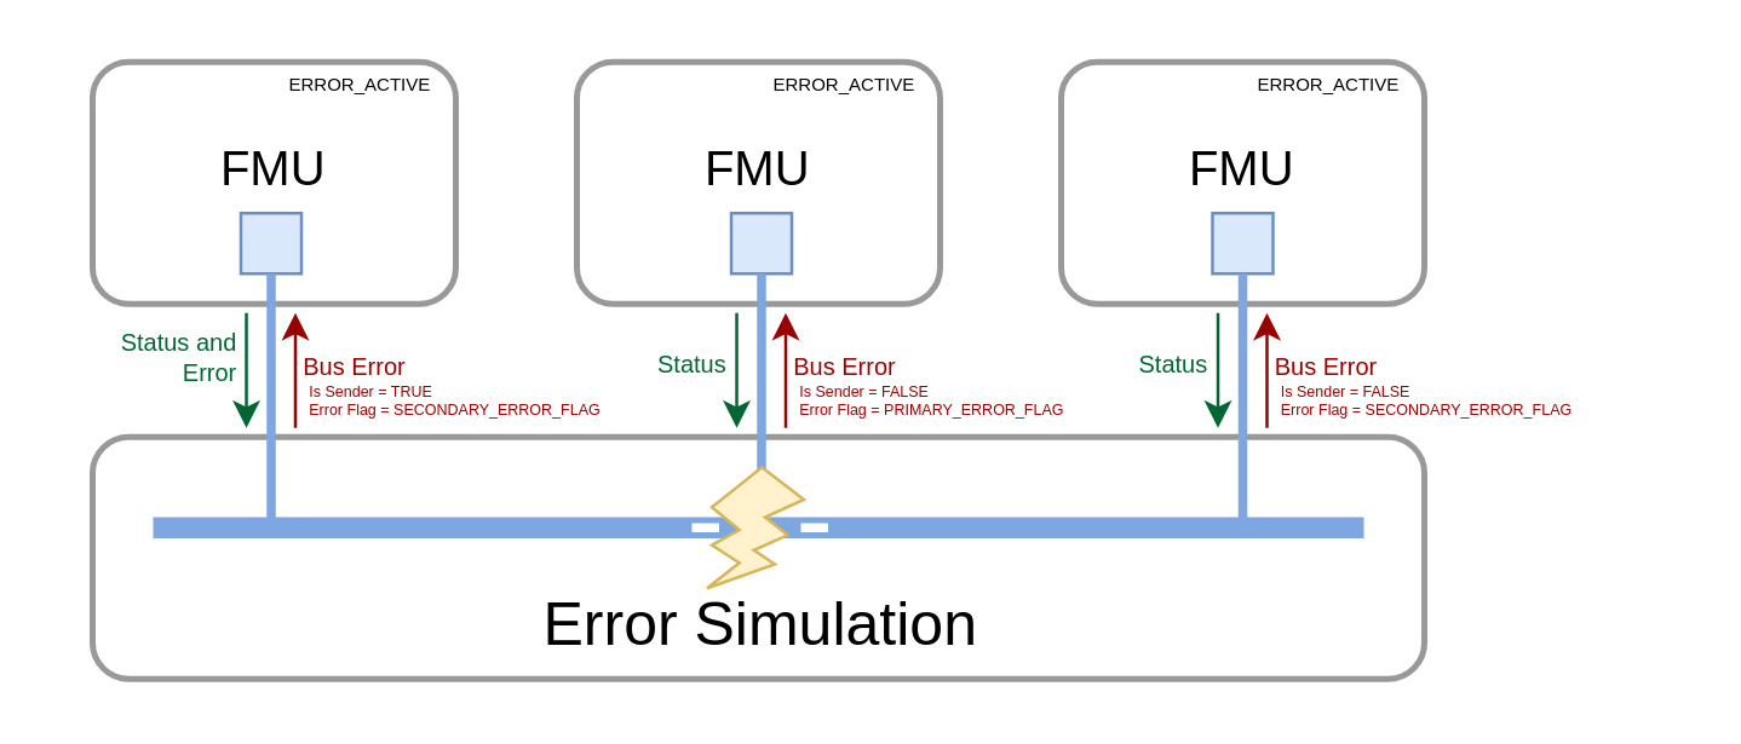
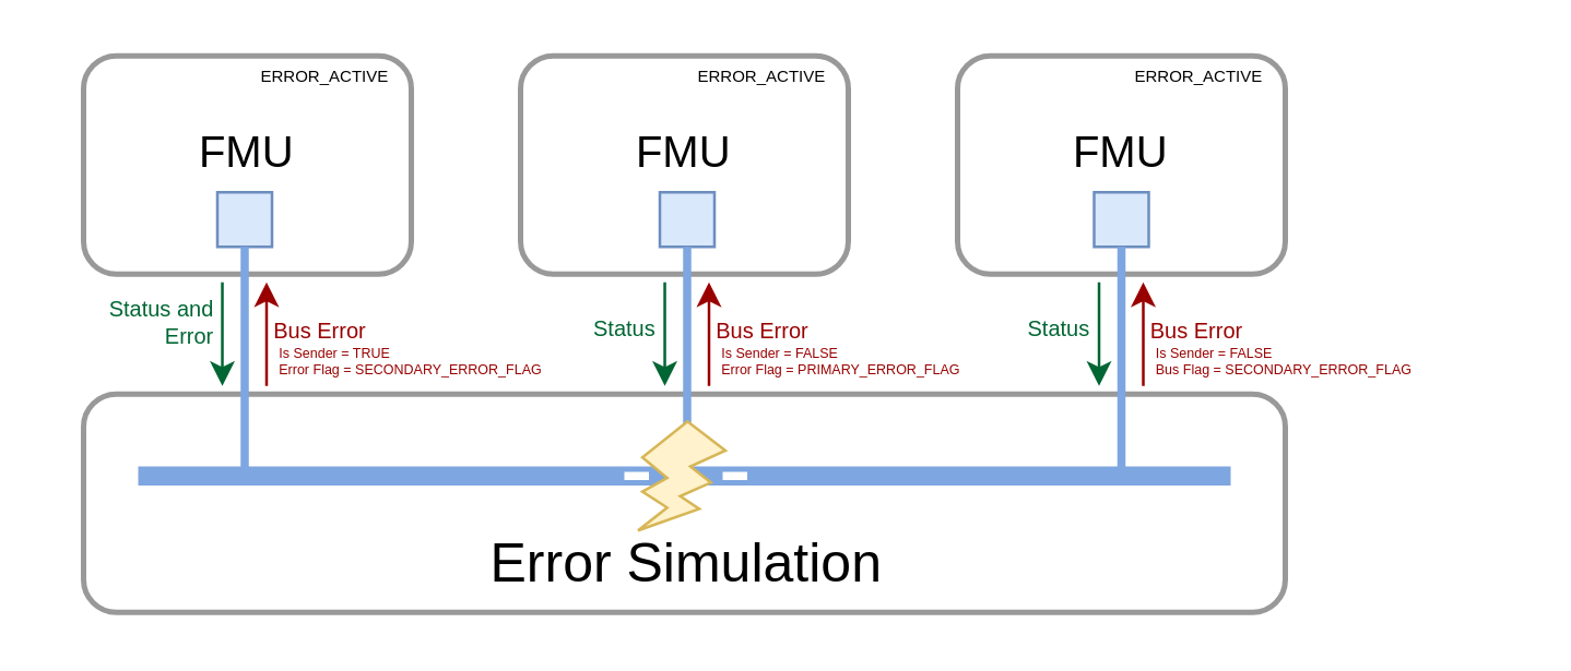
  <mxCell id="0" />
  <mxCell id="1" parent="0" />
  <mxCell id="2" value="" style="rounded=1;whiteSpace=wrap;html=1;strokeColor=#999999;strokeWidth=2;" parent="1" vertex="1"><mxGeometry x="30" y="20" width="120" height="80" as="geometry" /></mxCell>
  <mxCell id="3" value="" style="rounded=1;whiteSpace=wrap;html=1;strokeColor=#999999;strokeWidth=2;" parent="1" vertex="1"><mxGeometry x="190" y="20" width="120" height="80" as="geometry" /></mxCell>
  <mxCell id="4" value="" style="rounded=0;whiteSpace=wrap;html=1;fillColor=#dae8fc;strokeColor=#6c8ebf;" parent="1" vertex="1"><mxGeometry x="79" y="70" width="20" height="20" as="geometry" /></mxCell>
  <mxCell id="5" value="" style="rounded=0;whiteSpace=wrap;html=1;fillColor=#dae8fc;strokeColor=#6c8ebf;" parent="1" vertex="1"><mxGeometry x="241" y="70" width="20" height="20" as="geometry" /></mxCell>
  <mxCell id="6" value="&lt;div style=&quot;font-size: 16px;&quot;&gt;&lt;font style=&quot;font-size: 16px;&quot;&gt;FMU&lt;/font&gt;&lt;/div&gt;" style="text;html=1;strokeColor=none;fillColor=none;align=center;verticalAlign=middle;whiteSpace=wrap;rounded=0;fontSize=20;" parent="1" vertex="1"><mxGeometry x="60" y="40" width="60" height="30" as="geometry" /></mxCell>
  <mxCell id="7" value="&lt;div style=&quot;font-size: 16px;&quot;&gt;&lt;font style=&quot;font-size: 16px;&quot;&gt;FMU&lt;/font&gt;&lt;/div&gt;" style="text;html=1;strokeColor=none;fillColor=none;align=center;verticalAlign=middle;whiteSpace=wrap;rounded=0;fontSize=20;" parent="1" vertex="1"><mxGeometry x="220" y="40" width="60" height="30" as="geometry" /></mxCell>
  <mxCell id="8" value="" style="rounded=1;whiteSpace=wrap;html=1;strokeColor=#999999;strokeWidth=2;" parent="1" vertex="1"><mxGeometry x="30" y="144" width="440" height="80" as="geometry" /></mxCell>
  <mxCell id="9" value="" style="endArrow=none;html=1;fontSize=20;fillColor=#b1ddf0;strokeColor=#7EA6E0;rounded=0;strokeWidth=7;movable=1;resizable=1;rotatable=1;deletable=1;editable=1;connectable=1;" parent="1" edge="1"><mxGeometry width="50" height="50" relative="1" as="geometry"><mxPoint x="450" y="174" as="sourcePoint" /><mxPoint x="50" y="174" as="targetPoint" /><Array as="points"><mxPoint x="280" y="174" /><mxPoint x="100" y="174" /></Array></mxGeometry></mxCell>
  <mxCell id="10" value="" style="endArrow=none;html=1;rounded=0;entryX=0.5;entryY=1;entryDx=0;entryDy=0;strokeWidth=3;strokeColor=#7EA6E0;" parent="1" target="4" edge="1"><mxGeometry width="50" height="50" relative="1" as="geometry"><mxPoint x="89" y="174" as="sourcePoint" /><mxPoint x="68.5" y="124" as="targetPoint" /></mxGeometry></mxCell>
  <mxCell id="11" value="" style="endArrow=none;html=1;rounded=0;entryX=0.5;entryY=1;entryDx=0;entryDy=0;strokeWidth=3;strokeColor=#7EA6E0;" parent="1" target="5" edge="1"><mxGeometry width="50" height="50" relative="1" as="geometry"><mxPoint x="251" y="174" as="sourcePoint" /><mxPoint x="270.66" y="114" as="targetPoint" /></mxGeometry></mxCell>
  <mxCell id="12" value="&lt;font style=&quot;font-size: 20px;&quot;&gt;Error Simulation&lt;/font&gt;" style="text;html=1;strokeColor=none;fillColor=none;align=center;verticalAlign=middle;whiteSpace=wrap;rounded=0;movable=1;resizable=1;rotatable=1;deletable=1;editable=1;connectable=1;fontSize=20;" parent="1" vertex="1"><mxGeometry x="51" y="190" width="400" height="30" as="geometry" /></mxCell>
  <mxCell id="13" value="" style="endArrow=none;html=1;rounded=0;strokeColor=#FFFFFF;strokeWidth=3;fontSize=16;dashed=1;" parent="1" edge="1"><mxGeometry width="50" height="50" relative="1" as="geometry"><mxPoint x="228" y="174" as="sourcePoint" /><mxPoint x="273" y="174" as="targetPoint" /></mxGeometry></mxCell>
  <mxCell id="14" value="" style="rounded=1;whiteSpace=wrap;html=1;strokeColor=#999999;strokeWidth=2;" parent="1" vertex="1"><mxGeometry x="350" y="20" width="120" height="80" as="geometry" /></mxCell>
  <mxCell id="15" value="" style="rounded=0;whiteSpace=wrap;html=1;fillColor=#dae8fc;strokeColor=#6c8ebf;" parent="1" vertex="1"><mxGeometry x="400" y="70" width="20" height="20" as="geometry" /></mxCell>
  <mxCell id="16" value="&lt;div style=&quot;font-size: 16px;&quot;&gt;&lt;font style=&quot;font-size: 16px;&quot;&gt;FMU&lt;/font&gt;&lt;/div&gt;" style="text;html=1;strokeColor=none;fillColor=none;align=center;verticalAlign=middle;whiteSpace=wrap;rounded=0;fontSize=20;" parent="1" vertex="1"><mxGeometry x="380" y="40" width="60" height="30" as="geometry" /></mxCell>
  <mxCell id="17" value="" style="endArrow=none;html=1;rounded=0;entryX=0.5;entryY=1;entryDx=0;entryDy=0;strokeWidth=3;strokeColor=#7EA6E0;" parent="1" target="15" edge="1"><mxGeometry width="50" height="50" relative="1" as="geometry"><mxPoint x="410" y="174" as="sourcePoint" /><mxPoint x="429.66" y="114" as="targetPoint" /></mxGeometry></mxCell>
  <mxCell id="18" value="" style="endArrow=classic;html=1;rounded=0;fontSize=8;endSize=6;strokeColor=#006633;" parent="1" edge="1"><mxGeometry width="50" height="50" relative="1" as="geometry"><mxPoint x="80.81" y="103" as="sourcePoint" /><mxPoint x="80.81" y="141" as="targetPoint" /></mxGeometry></mxCell>
  <mxCell id="19" value="Status and&lt;br&gt;Error" style="text;html=1;strokeColor=none;fillColor=none;align=right;verticalAlign=middle;whiteSpace=wrap;rounded=0;fontSize=8;fontColor=#006633;" parent="1" vertex="1"><mxGeometry x="20" y="113" width="60" height="10" as="geometry" /></mxCell>
  <mxCell id="20" value="" style="endArrow=none;html=1;rounded=0;fontSize=8;endSize=6;startArrow=classic;startFill=1;endFill=0;fillColor=#f8cecc;strokeColor=#990000;" parent="1" edge="1"><mxGeometry width="50" height="50" relative="1" as="geometry"><mxPoint x="259" y="103" as="sourcePoint" /><mxPoint x="259" y="141" as="targetPoint" /></mxGeometry></mxCell>
  <mxCell id="21" value="Bus Error" style="text;html=1;strokeColor=none;fillColor=none;align=left;verticalAlign=middle;whiteSpace=wrap;rounded=0;fontSize=8;fontColor=#990000;" parent="1" vertex="1"><mxGeometry x="260" y="116" width="90" height="10" as="geometry" /></mxCell>
  <mxCell id="22" value="" style="endArrow=none;html=1;rounded=0;fontSize=8;endSize=6;startArrow=classic;startFill=1;endFill=0;fillColor=#f8cecc;strokeColor=#990000;" parent="1" edge="1"><mxGeometry width="50" height="50" relative="1" as="geometry"><mxPoint x="418" y="103" as="sourcePoint" /><mxPoint x="418" y="141" as="targetPoint" /></mxGeometry></mxCell>
  <mxCell id="23" value="" style="endArrow=none;html=1;rounded=0;fontSize=8;endSize=6;startArrow=classic;startFill=1;endFill=0;fillColor=#f8cecc;strokeColor=#990000;" parent="1" edge="1"><mxGeometry width="50" height="50" relative="1" as="geometry"><mxPoint x="97" y="103" as="sourcePoint" /><mxPoint x="97" y="141" as="targetPoint" /></mxGeometry></mxCell>
  <mxCell id="24" value="" style="verticalLabelPosition=bottom;verticalAlign=top;html=1;shape=mxgraph.basic.flash;fontSize=8;fillColor=#fff2cc;strokeColor=#d6b656;" parent="1" vertex="1"><mxGeometry x="233" y="154" width="32" height="40" as="geometry" /></mxCell>
  <mxCell id="25" value="Is Sender = FALSE&lt;br style=&quot;font-size: 5px;&quot;&gt;Error Flag =&amp;nbsp;PRIMARY_ERROR_FLAG" style="text;html=1;strokeColor=none;fillColor=none;align=left;verticalAlign=middle;whiteSpace=wrap;rounded=0;fontSize=5;fontColor=#990000;" parent="1" vertex="1"><mxGeometry x="262" y="126" width="132" height="10" as="geometry" /></mxCell>
  <mxCell id="26" value="Bus Error" style="text;html=1;strokeColor=none;fillColor=none;align=left;verticalAlign=middle;whiteSpace=wrap;rounded=0;fontSize=8;fontColor=#990000;" parent="1" vertex="1"><mxGeometry x="419" y="116" width="90" height="10" as="geometry" /></mxCell>
- <mxCell id="27" value="Is Sender = FALSE&lt;br style=&quot;font-size: 5px;&quot;&gt;Error Flag =&amp;nbsp;SECONDARY_ERROR_FLAG" style="text;html=1;strokeColor=none;fillColor=none;align=left;verticalAlign=middle;whiteSpace=wrap;rounded=0;fontSize=5;fontColor=#990000;" parent="1" vertex="1"><mxGeometry x="421" y="126" width="132" height="10" as="geometry" /></mxCell>
+ <mxCell id="27" value="Is Sender = FALSE&lt;br style=&quot;font-size: 5px;&quot;&gt;Bus Flag =&amp;nbsp;SECONDARY_ERROR_FLAG" style="text;html=1;strokeColor=none;fillColor=none;align=left;verticalAlign=middle;whiteSpace=wrap;rounded=0;fontSize=5;fontColor=#990000;" parent="1" vertex="1"><mxGeometry x="421" y="126" width="132" height="10" as="geometry" /></mxCell>
  <mxCell id="28" value="Bus Error" style="text;html=1;strokeColor=none;fillColor=none;align=left;verticalAlign=middle;whiteSpace=wrap;rounded=0;fontSize=8;fontColor=#990000;" parent="1" vertex="1"><mxGeometry x="98" y="116" width="90" height="10" as="geometry" /></mxCell>
  <mxCell id="29" value="Is Sender = TRUE&lt;br style=&quot;font-size: 5px;&quot;&gt;Error Flag =&amp;nbsp;SECONDARY_ERROR_FLAG" style="text;html=1;strokeColor=none;fillColor=none;align=left;verticalAlign=middle;whiteSpace=wrap;rounded=0;fontSize=5;fontColor=#990000;" parent="1" vertex="1"><mxGeometry x="100" y="126" width="132" height="10" as="geometry" /></mxCell>
  <mxCell id="30" value="ERROR_ACTIVE" style="text;html=1;strokeColor=none;fillColor=none;align=right;verticalAlign=middle;whiteSpace=wrap;rounded=0;fontSize=6;fontColor=#000000;" parent="1" vertex="1"><mxGeometry x="34" y="23" width="110" height="10" as="geometry" /></mxCell>
  <mxCell id="31" value="ERROR_ACTIVE" style="text;html=1;strokeColor=none;fillColor=none;align=right;verticalAlign=middle;whiteSpace=wrap;rounded=0;fontSize=6;fontColor=#000000;" parent="1" vertex="1"><mxGeometry x="194" y="23" width="110" height="10" as="geometry" /></mxCell>
  <mxCell id="32" value="ERROR_ACTIVE" style="text;html=1;strokeColor=none;fillColor=none;align=right;verticalAlign=middle;whiteSpace=wrap;rounded=0;fontSize=6;fontColor=#000000;" parent="1" vertex="1"><mxGeometry x="354" y="23" width="110" height="10" as="geometry" /></mxCell>
  <mxCell id="33" value="" style="endArrow=classic;html=1;rounded=0;fontSize=8;endSize=6;strokeColor=#006633;" parent="1" edge="1"><mxGeometry width="50" height="50" relative="1" as="geometry"><mxPoint x="242.81" y="103" as="sourcePoint" /><mxPoint x="242.81" y="141" as="targetPoint" /></mxGeometry></mxCell>
  <mxCell id="34" value="Status&amp;nbsp;" style="text;html=1;strokeColor=none;fillColor=none;align=right;verticalAlign=middle;whiteSpace=wrap;rounded=0;fontSize=8;fontColor=#006633;" parent="1" vertex="1"><mxGeometry x="184" y="115" width="60" height="10" as="geometry" /></mxCell>
  <mxCell id="35" value="" style="endArrow=classic;html=1;rounded=0;fontSize=8;endSize=6;strokeColor=#006633;" parent="1" edge="1"><mxGeometry width="50" height="50" relative="1" as="geometry"><mxPoint x="401.81" y="103" as="sourcePoint" /><mxPoint x="401.81" y="141" as="targetPoint" /></mxGeometry></mxCell>
  <mxCell id="36" value="Status&amp;nbsp;" style="text;html=1;strokeColor=none;fillColor=none;align=right;verticalAlign=middle;whiteSpace=wrap;rounded=0;fontSize=8;fontColor=#006633;" parent="1" vertex="1"><mxGeometry x="343" y="115" width="60" height="10" as="geometry" /></mxCell>
